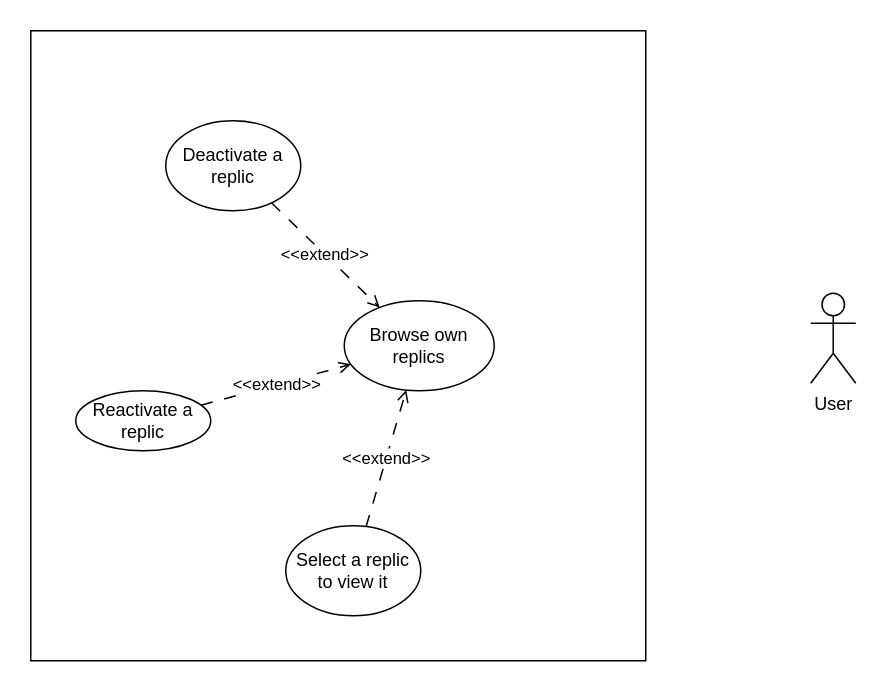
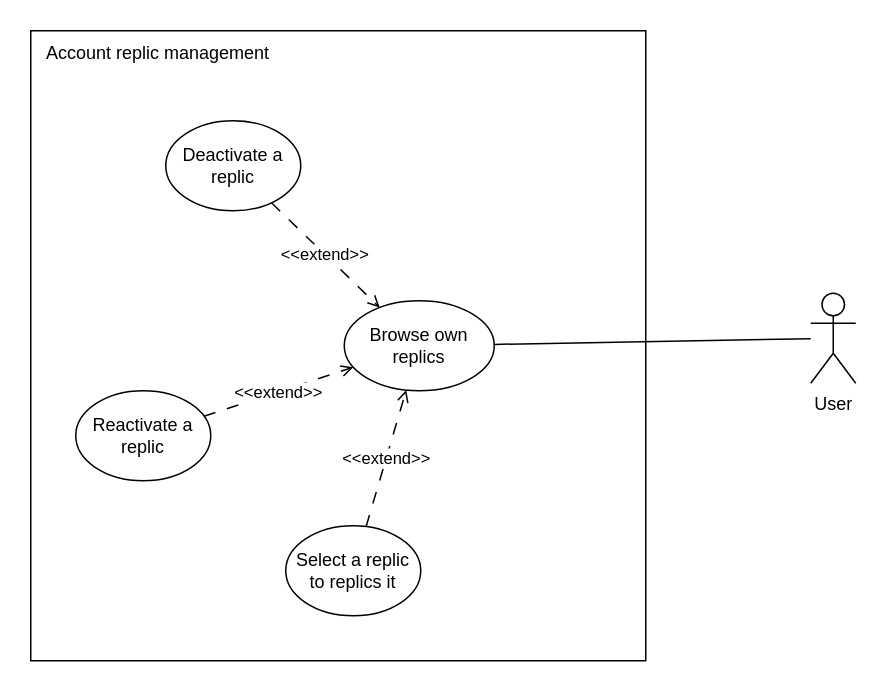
  <mxCell id="0" />
  <mxCell id="1" parent="0" />
  <mxCell id="2" value="" style="rounded=0;whiteSpace=wrap;html=1;" vertex="1" parent="1"><mxGeometry x="20" y="20" width="410" height="420" as="geometry" /></mxCell>
+ <mxCell id="3" value="Account replic management" style="text;html=1;align=center;verticalAlign=middle;whiteSpace=wrap;rounded=0;" vertex="1" parent="1"><mxGeometry x="20" y="20" width="170" height="30" as="geometry" /></mxCell>
  <mxCell id="4" value="Browse own replics" style="ellipse;whiteSpace=wrap;html=1;" vertex="1" parent="1"><mxGeometry x="229" y="200" width="100" height="60" as="geometry" /></mxCell>
+ <mxCell id="5" style="rounded=0;orthogonalLoop=1;jettySize=auto;html=1;endArrow=none;endFill=0;" edge="1" parent="1" source="6" target="4"><mxGeometry relative="1" as="geometry" /></mxCell>
  <mxCell id="6" value="User" style="shape=umlActor;verticalLabelPosition=bottom;verticalAlign=top;html=1;" vertex="1" parent="1"><mxGeometry x="540" y="195" width="30" height="60" as="geometry" /></mxCell>
  <mxCell id="7" value="&amp;lt;&amp;lt;extend&amp;gt;&amp;gt;" style="rounded=0;orthogonalLoop=1;jettySize=auto;html=1;dashed=1;dashPattern=8 8;endArrow=open;endFill=0;" edge="1" parent="1" source="8" target="4"><mxGeometry relative="1" as="geometry" /></mxCell>
  <mxCell id="8" value="Deactivate a replic" style="ellipse;whiteSpace=wrap;html=1;" vertex="1" parent="1"><mxGeometry x="110" y="80" width="90" height="60" as="geometry" /></mxCell>
  <mxCell id="9" value="&amp;lt;&amp;lt;extend&amp;gt;&amp;gt;" style="rounded=0;orthogonalLoop=1;jettySize=auto;html=1;dashed=1;dashPattern=8 8;endArrow=open;endFill=0;" edge="1" parent="1" source="10" target="4"><mxGeometry relative="1" as="geometry" /></mxCell>
- <mxCell id="10" value="Reactivate a replic" style="ellipse;whiteSpace=wrap;html=1;" vertex="1" parent="1"><mxGeometry x="50" y="260" width="90" height="40" as="geometry" /></mxCell>
+ <mxCell id="10" value="Reactivate a replic" style="ellipse;whiteSpace=wrap;html=1;" vertex="1" parent="1"><mxGeometry x="50" y="260" width="90" height="60" as="geometry" /></mxCell>
  <mxCell id="11" value="&amp;lt;&amp;lt;extend&amp;gt;&amp;gt;" style="rounded=0;orthogonalLoop=1;jettySize=auto;html=1;dashed=1;dashPattern=8 8;endArrow=open;endFill=0;" edge="1" parent="1" source="12" target="4"><mxGeometry relative="1" as="geometry" /></mxCell>
- <mxCell id="12" value="Select a replic to view it" style="ellipse;whiteSpace=wrap;html=1;" vertex="1" parent="1"><mxGeometry x="190" y="350" width="90" height="60" as="geometry" /></mxCell>
+ <mxCell id="12" value="Select a replic to replics it" style="ellipse;whiteSpace=wrap;html=1;" vertex="1" parent="1"><mxGeometry x="190" y="350" width="90" height="60" as="geometry" /></mxCell>
